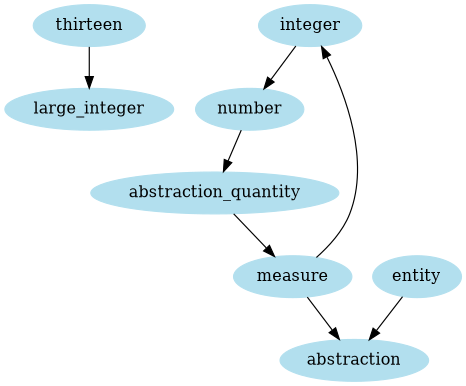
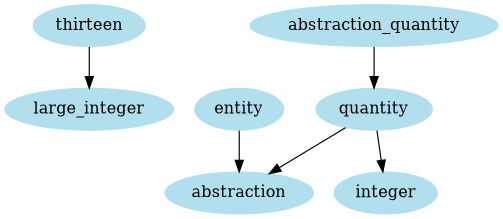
  digraph {
    node [color=lightblue2 style=filled]
    thirteen
    large_integer
    integer
-   number
    n5 [label=abstraction_quantity]
-   measure
+   measure [label=quantity]
    abstraction
    entity
    thirteen -> large_integer
-   integer -> number
-   number -> n5
    n5 -> measure
    measure -> integer
    measure -> abstraction
    entity -> abstraction
  }
